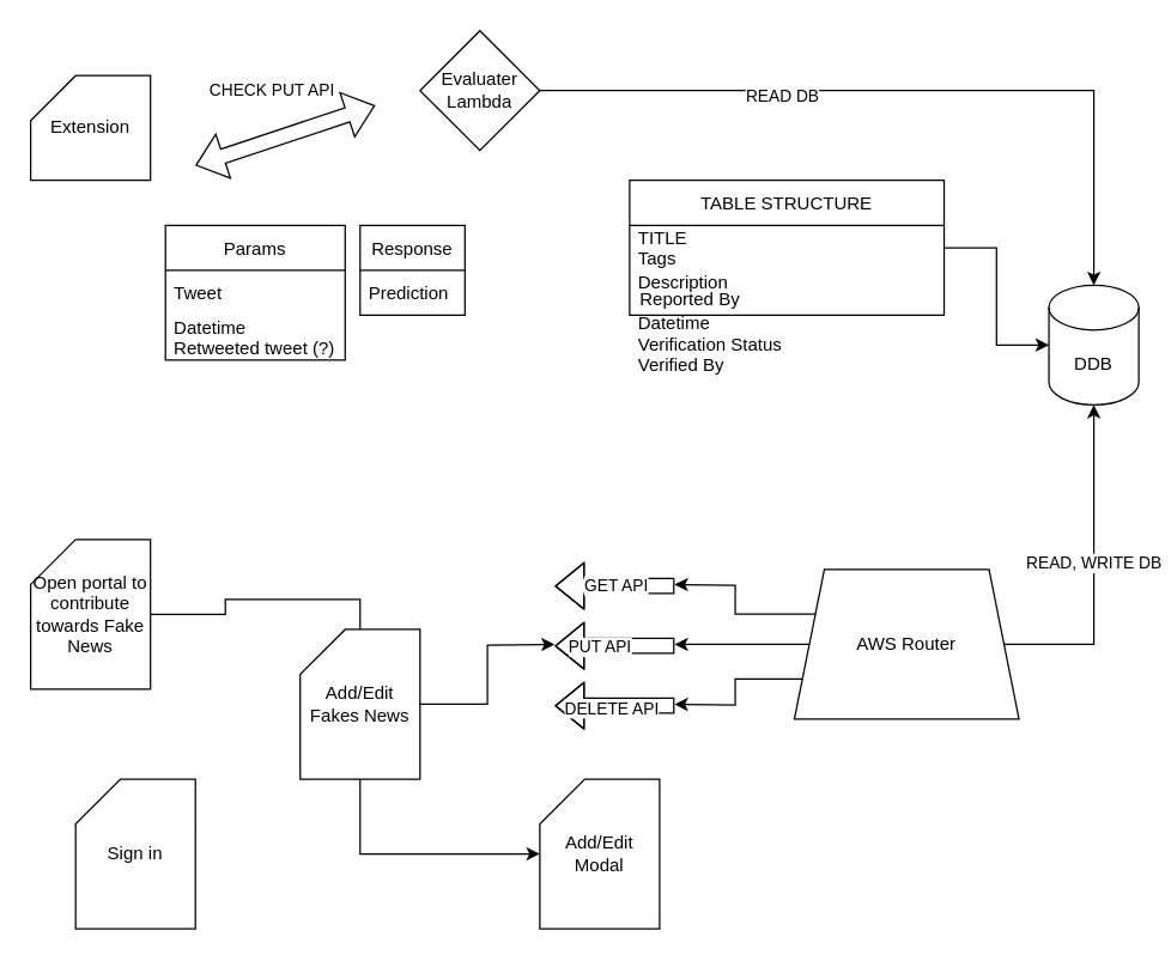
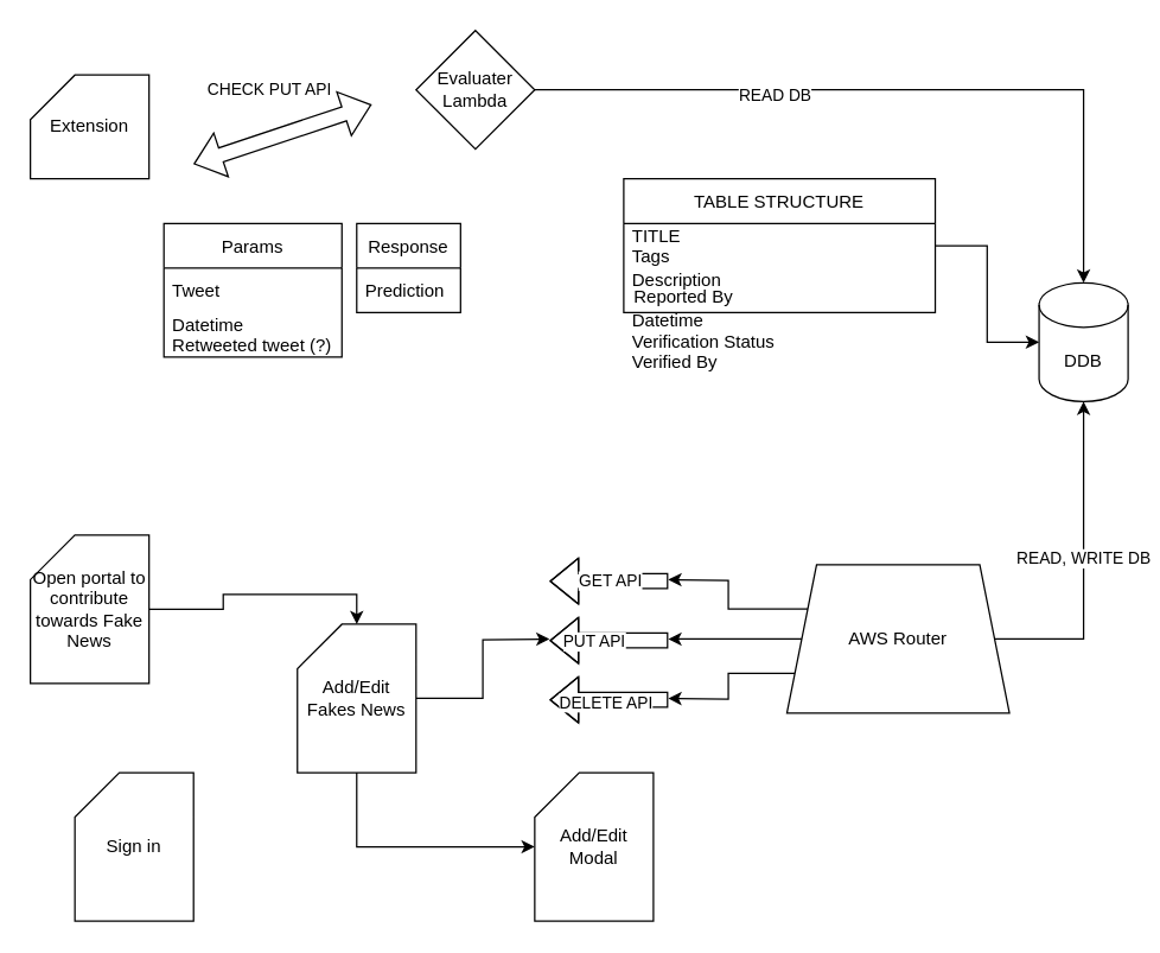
  <mxCell id="0" />
  <mxCell id="1" parent="0" />
  <mxCell id="2" value="Extension" style="shape=card;whiteSpace=wrap;html=1;" parent="1" vertex="1"><mxGeometry x="20" y="50" width="80" height="70" as="geometry" /></mxCell>
  <mxCell id="3" value="DDB" style="shape=cylinder3;whiteSpace=wrap;html=1;boundedLbl=1;backgroundOutline=1;size=15;" parent="1" vertex="1"><mxGeometry x="700" y="190" width="60" height="80" as="geometry" /></mxCell>
  <mxCell id="4" style="edgeStyle=orthogonalEdgeStyle;rounded=0;orthogonalLoop=1;jettySize=auto;html=1;exitX=1;exitY=0.5;exitDx=0;exitDy=0;entryX=0.5;entryY=1;entryDx=0;entryDy=0;entryPerimeter=0;" parent="1" source="9" target="3" edge="1"><mxGeometry relative="1" as="geometry" /></mxCell>
  <mxCell id="5" value="READ, WRITE DB" style="edgeLabel;html=1;align=center;verticalAlign=middle;resizable=0;points=[];" parent="4" vertex="1" connectable="0"><mxGeometry x="0.045" y="1" relative="1" as="geometry"><mxPoint as="offset" /></mxGeometry></mxCell>
  <mxCell id="6" style="edgeStyle=orthogonalEdgeStyle;rounded=0;orthogonalLoop=1;jettySize=auto;html=1;exitX=0;exitY=0.25;exitDx=0;exitDy=0;" parent="1" source="9" edge="1"><mxGeometry relative="1" as="geometry"><mxPoint x="450" y="390" as="targetPoint" /></mxGeometry></mxCell>
  <mxCell id="7" style="edgeStyle=orthogonalEdgeStyle;rounded=0;orthogonalLoop=1;jettySize=auto;html=1;exitX=0;exitY=0.5;exitDx=0;exitDy=0;" parent="1" source="9" edge="1"><mxGeometry relative="1" as="geometry"><mxPoint x="450" y="430" as="targetPoint" /></mxGeometry></mxCell>
  <mxCell id="8" style="edgeStyle=orthogonalEdgeStyle;rounded=0;orthogonalLoop=1;jettySize=auto;html=1;exitX=0;exitY=0.75;exitDx=0;exitDy=0;" parent="1" source="9" edge="1"><mxGeometry relative="1" as="geometry"><mxPoint x="450" y="470" as="targetPoint" /></mxGeometry></mxCell>
  <mxCell id="9" value="AWS Router" style="shape=trapezoid;perimeter=trapezoidPerimeter;whiteSpace=wrap;html=1;fixedSize=1;" parent="1" vertex="1"><mxGeometry x="530" y="380" width="150" height="100" as="geometry" /></mxCell>
  <mxCell id="10" value="" style="shape=flexArrow;endArrow=classic;html=1;rounded=0;" parent="1" edge="1"><mxGeometry width="50" height="50" relative="1" as="geometry"><mxPoint x="450" y="391" as="sourcePoint" /><mxPoint x="370" y="391" as="targetPoint" /><Array as="points"><mxPoint x="420" y="391" /></Array></mxGeometry></mxCell>
  <mxCell id="11" value="GET API" style="edgeLabel;html=1;align=center;verticalAlign=middle;resizable=0;points=[];" parent="10" vertex="1" connectable="0"><mxGeometry y="-1" relative="1" as="geometry"><mxPoint as="offset" /></mxGeometry></mxCell>
  <mxCell id="12" value="" style="shape=flexArrow;endArrow=classic;html=1;rounded=0;" parent="1" edge="1"><mxGeometry width="50" height="50" relative="1" as="geometry"><mxPoint x="450" y="431" as="sourcePoint" /><mxPoint x="370" y="431" as="targetPoint" /><Array as="points"><mxPoint x="420" y="431" /></Array></mxGeometry></mxCell>
  <mxCell id="13" value="PUT API" style="edgeLabel;html=1;align=center;verticalAlign=middle;resizable=0;points=[];" parent="12" vertex="1" connectable="0"><mxGeometry x="0.275" relative="1" as="geometry"><mxPoint as="offset" /></mxGeometry></mxCell>
  <mxCell id="14" value="" style="shape=flexArrow;endArrow=classic;html=1;rounded=0;" parent="1" edge="1"><mxGeometry width="50" height="50" relative="1" as="geometry"><mxPoint x="450" y="471" as="sourcePoint" /><mxPoint x="370" y="471" as="targetPoint" /><Array as="points"><mxPoint x="420" y="471" /></Array></mxGeometry></mxCell>
  <mxCell id="15" value="DELETE API&lt;br&gt;" style="edgeLabel;html=1;align=center;verticalAlign=middle;resizable=0;points=[];" parent="14" vertex="1" connectable="0"><mxGeometry x="0.075" y="1" relative="1" as="geometry"><mxPoint as="offset" /></mxGeometry></mxCell>
  <mxCell id="16" style="edgeStyle=orthogonalEdgeStyle;rounded=0;orthogonalLoop=1;jettySize=auto;html=1;exitX=1;exitY=0.5;exitDx=0;exitDy=0;entryX=0.5;entryY=0;entryDx=0;entryDy=0;entryPerimeter=0;" parent="1" source="18" target="3" edge="1"><mxGeometry relative="1" as="geometry" /></mxCell>
  <mxCell id="17" value="READ DB" style="edgeLabel;html=1;align=center;verticalAlign=middle;resizable=0;points=[];" parent="16" vertex="1" connectable="0"><mxGeometry x="-0.356" y="-2" relative="1" as="geometry"><mxPoint y="1" as="offset" /></mxGeometry></mxCell>
  <mxCell id="18" value="Evaluater Lambda" style="rhombus;whiteSpace=wrap;html=1;" parent="1" vertex="1"><mxGeometry x="280" y="20" width="80" height="80" as="geometry" /></mxCell>
  <mxCell id="19" value="Params" style="swimlane;fontStyle=0;childLayout=stackLayout;horizontal=1;startSize=30;horizontalStack=0;resizeParent=1;resizeParentMax=0;resizeLast=0;collapsible=1;marginBottom=0;" parent="1" vertex="1"><mxGeometry x="110" y="150" width="120" height="90" as="geometry" /></mxCell>
  <mxCell id="20" value="Tweet" style="text;strokeColor=none;fillColor=none;align=left;verticalAlign=middle;spacingLeft=4;spacingRight=4;overflow=hidden;points=[[0,0.5],[1,0.5]];portConstraint=eastwest;rotatable=0;" parent="19" vertex="1"><mxGeometry y="30" width="120" height="30" as="geometry" /></mxCell>
  <mxCell id="21" value="Datetime&#10;Retweeted tweet (?)" style="text;strokeColor=none;fillColor=none;align=left;verticalAlign=middle;spacingLeft=4;spacingRight=4;overflow=hidden;points=[[0,0.5],[1,0.5]];portConstraint=eastwest;rotatable=0;" parent="19" vertex="1"><mxGeometry y="60" width="120" height="30" as="geometry" /></mxCell>
  <mxCell id="22" value="" style="shape=flexArrow;endArrow=classic;startArrow=classic;html=1;rounded=0;" parent="1" edge="1"><mxGeometry width="100" height="100" relative="1" as="geometry"><mxPoint x="130" y="110" as="sourcePoint" /><mxPoint x="250" y="70" as="targetPoint" /></mxGeometry></mxCell>
  <mxCell id="23" value="CHECK PUT API" style="edgeLabel;html=1;align=center;verticalAlign=middle;resizable=0;points=[];" parent="22" vertex="1" connectable="0"><mxGeometry x="-0.055" y="-1" relative="1" as="geometry"><mxPoint x="-7" y="-32" as="offset" /></mxGeometry></mxCell>
- <mxCell id="24" style="edgeStyle=orthogonalEdgeStyle;rounded=0;orthogonalLoop=1;jettySize=auto;html=1;entryX=0.5;entryY=0;entryDx=0;entryDy=0;entryPerimeter=0;endArrow=none;" parent="1" source="25" target="35" edge="1"><mxGeometry relative="1" as="geometry" /></mxCell>
+ <mxCell id="24" style="edgeStyle=orthogonalEdgeStyle;rounded=0;orthogonalLoop=1;jettySize=auto;html=1;entryX=0.5;entryY=0;entryDx=0;entryDy=0;entryPerimeter=0;" parent="1" source="25" target="35" edge="1"><mxGeometry relative="1" as="geometry" /></mxCell>
  <mxCell id="25" value="Open portal to contribute towards Fake News" style="shape=card;whiteSpace=wrap;html=1;" parent="1" vertex="1"><mxGeometry x="20" y="360" width="80" height="100" as="geometry" /></mxCell>
  <mxCell id="26" style="edgeStyle=orthogonalEdgeStyle;rounded=0;orthogonalLoop=1;jettySize=auto;html=1;" parent="1" source="27" target="3" edge="1"><mxGeometry relative="1" as="geometry" /></mxCell>
  <mxCell id="27" value="TABLE STRUCTURE" style="swimlane;fontStyle=0;childLayout=stackLayout;horizontal=1;startSize=30;horizontalStack=0;resizeParent=1;resizeParentMax=0;resizeLast=0;collapsible=1;marginBottom=0;" parent="1" vertex="1"><mxGeometry x="420" y="120" width="210" height="90" as="geometry"><mxRectangle x="440" y="150" width="150" height="30" as="alternateBounds" /></mxGeometry></mxCell>
  <mxCell id="28" value="TITLE&#10;Tags" style="text;strokeColor=none;fillColor=none;align=left;verticalAlign=middle;spacingLeft=4;spacingRight=4;overflow=hidden;points=[[0,0.5],[1,0.5]];portConstraint=eastwest;rotatable=0;" parent="27" vertex="1"><mxGeometry y="30" width="210" height="30" as="geometry" /></mxCell>
  <mxCell id="29" value="Description &#10;" style="text;strokeColor=none;fillColor=none;align=left;verticalAlign=middle;spacingLeft=4;spacingRight=4;overflow=hidden;points=[[0,0.5],[1,0.5]];portConstraint=eastwest;rotatable=0;" parent="27" vertex="1"><mxGeometry y="60" width="210" height="30" as="geometry" /></mxCell>
  <mxCell id="30" value="Reported By" style="text;html=1;align=center;verticalAlign=middle;resizable=0;points=[];autosize=1;strokeColor=none;fillColor=none;" parent="1" vertex="1"><mxGeometry x="415" y="185" width="90" height="30" as="geometry" /></mxCell>
  <mxCell id="31" value="Datetime&#10;Verification Status&#10;Verified By" style="text;strokeColor=none;fillColor=none;align=left;verticalAlign=middle;spacingLeft=4;spacingRight=4;overflow=hidden;points=[[0,0.5],[1,0.5]];portConstraint=eastwest;rotatable=0;" parent="1" vertex="1"><mxGeometry x="420" y="189" width="210" height="80" as="geometry" /></mxCell>
  <mxCell id="32" value="Sign in" style="shape=card;whiteSpace=wrap;html=1;" parent="1" vertex="1"><mxGeometry x="50" y="520" width="80" height="100" as="geometry" /></mxCell>
  <mxCell id="33" style="edgeStyle=orthogonalEdgeStyle;rounded=0;orthogonalLoop=1;jettySize=auto;html=1;exitX=0.5;exitY=1;exitDx=0;exitDy=0;exitPerimeter=0;" parent="1" source="35" target="36" edge="1"><mxGeometry relative="1" as="geometry" /></mxCell>
  <mxCell id="34" style="edgeStyle=orthogonalEdgeStyle;rounded=0;orthogonalLoop=1;jettySize=auto;html=1;exitX=1;exitY=0.5;exitDx=0;exitDy=0;exitPerimeter=0;" parent="1" source="35" edge="1"><mxGeometry relative="1" as="geometry"><mxPoint x="370" y="430" as="targetPoint" /></mxGeometry></mxCell>
  <mxCell id="35" value="Add/Edit Fakes News" style="shape=card;whiteSpace=wrap;html=1;" parent="1" vertex="1"><mxGeometry x="200" y="420" width="80" height="100" as="geometry" /></mxCell>
  <mxCell id="36" value="Add/Edit Modal" style="shape=card;whiteSpace=wrap;html=1;" parent="1" vertex="1"><mxGeometry x="360" y="520" width="80" height="100" as="geometry" /></mxCell>
  <mxCell id="37" value="Response" style="swimlane;fontStyle=0;childLayout=stackLayout;horizontal=1;startSize=30;horizontalStack=0;resizeParent=1;resizeParentMax=0;resizeLast=0;collapsible=1;marginBottom=0;" vertex="1" parent="1"><mxGeometry x="240" y="150" width="70" height="60" as="geometry" /></mxCell>
  <mxCell id="38" value="Prediction" style="text;strokeColor=none;fillColor=none;align=left;verticalAlign=middle;spacingLeft=4;spacingRight=4;overflow=hidden;points=[[0,0.5],[1,0.5]];portConstraint=eastwest;rotatable=0;" vertex="1" parent="37"><mxGeometry y="30" width="70" height="30" as="geometry" /></mxCell>
